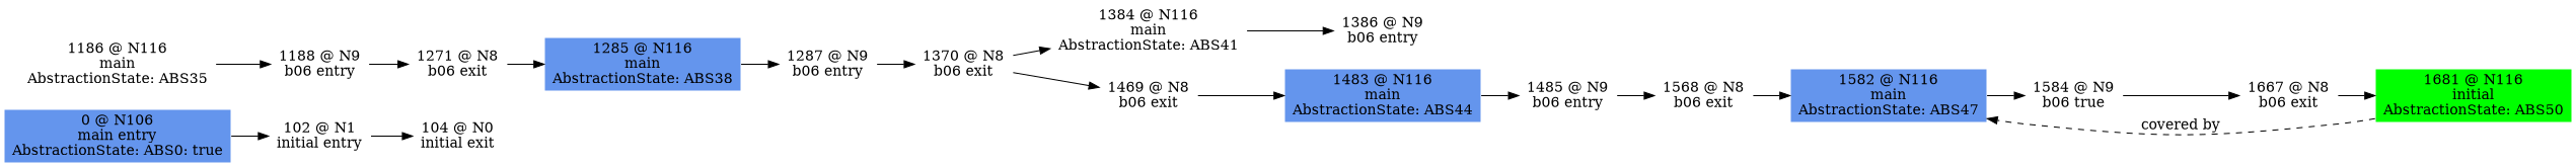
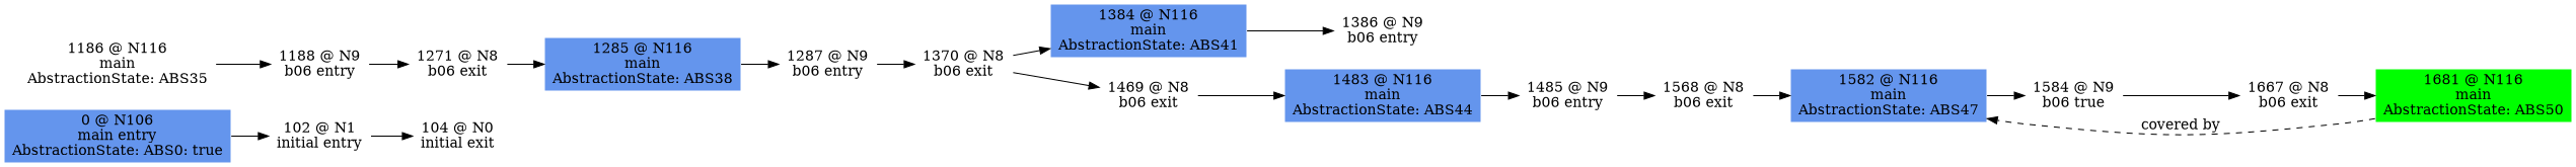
  digraph {
    rankdir=LR
    node [color=white shape=box style=filled]
    n1 [fillcolor=cornflowerblue label="0 @ N106\nmain entry\nAbstractionState: ABS0: true\n"]
    n2 [label="102 @ N1\ninitial entry\n"]
    n3 [label="104 @ N0\ninitial exit\n"]
    n4 [fillcolor=white label="1186 @ N116\nmain\nAbstractionState: ABS35\n"]
    n5 [label="1188 @ N9\nb06 entry\n"]
    n6 [label="1271 @ N8\nb06 exit\n"]
    n7 [fillcolor=cornflowerblue label="1285 @ N116\nmain\nAbstractionState: ABS38\n"]
    n8 [label="1287 @ N9\nb06 entry\n"]
    n9 [label="1370 @ N8\nb06 exit\n"]
-   n10 [fillcolor=white label="1384 @ N116\nmain\nAbstractionState: ABS41\n"]
+   n10 [fillcolor=cornflowerblue label="1384 @ N116\nmain\nAbstractionState: ABS41\n"]
    n11 [label="1469 @ N8\nb06 exit\n"]
    n12 [label="1386 @ N9\nb06 entry\n"]
    n13 [fillcolor=cornflowerblue label="1483 @ N116\nmain\nAbstractionState: ABS44\n"]
    n14 [label="1485 @ N9\nb06 entry\n"]
    n15 [label="1568 @ N8\nb06 exit\n"]
    n16 [fillcolor=cornflowerblue label="1582 @ N116\nmain\nAbstractionState: ABS47\n"]
    n17 [label="1584 @ N9\nb06 true\n"]
    n18 [label="1667 @ N8\nb06 exit\n"]
-   n19 [fillcolor=green label="1681 @ N116\ninitial\nAbstractionState: ABS50\n"]
+   n19 [fillcolor=green label="1681 @ N116\nmain\nAbstractionState: ABS50\n"]
    n1 -> n2
    n2 -> n3
    n4 -> n5
    n5 -> n6
    n6 -> n7
    n7 -> n8
    n8 -> n9
    n9 -> n10
    n9 -> n11
    n10 -> n12
    n11 -> n13
    n13 -> n14
    n14 -> n15
    n15 -> n16
    n16 -> n17
    n17 -> n18
    n18 -> n19
    n19 -> n16 [label="covered by" style=dashed weight=0]
  }
